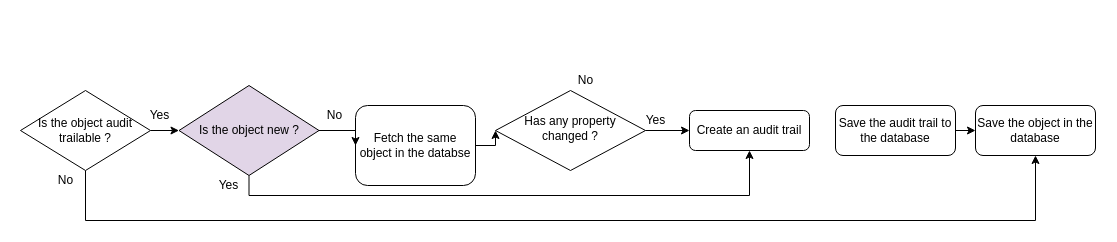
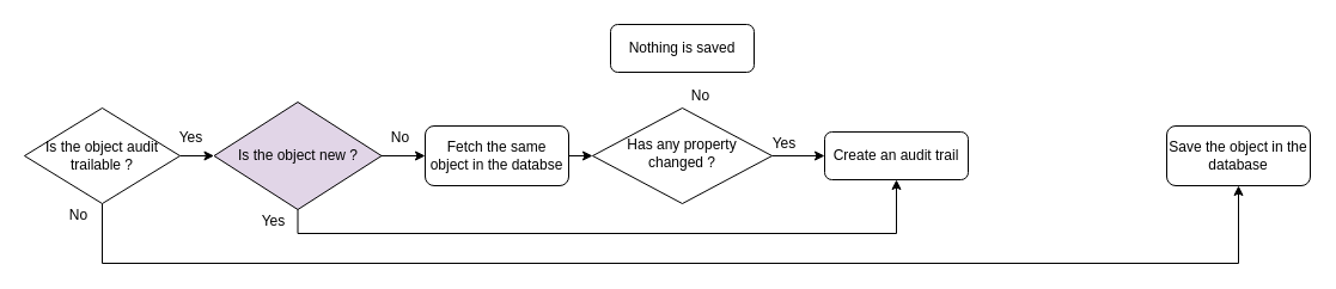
  <mxCell id="0" />
  <mxCell id="1" parent="0" />
  <mxCell id="2" style="edgeStyle=orthogonalEdgeStyle;rounded=0;orthogonalLoop=1;jettySize=auto;html=1;exitX=1;exitY=0.5;exitDx=0;exitDy=0;entryX=0;entryY=0.5;entryDx=0;entryDy=0;" edge="1" parent="1" source="3" target="10"><mxGeometry relative="1" as="geometry" /></mxCell>
  <mxCell id="3" value="Has any property changed ?" style="rhombus;whiteSpace=wrap;html=1;shadow=0;fontFamily=Helvetica;fontSize=12;align=center;strokeWidth=1;spacing=6;spacingTop=-4;" parent="1" vertex="1"><mxGeometry x="495" y="90" width="150" height="80" as="geometry" /></mxCell>
+ <mxCell id="4" value="Nothing is saved" style="rounded=1;whiteSpace=wrap;html=1;fontSize=12;glass=0;strokeWidth=1;shadow=0;" parent="1" vertex="1"><mxGeometry x="510" y="20" width="120" height="40" as="geometry" /></mxCell>
  <mxCell id="5" style="edgeStyle=orthogonalEdgeStyle;rounded=0;orthogonalLoop=1;jettySize=auto;html=1;exitX=1;exitY=0.5;exitDx=0;exitDy=0;entryX=0;entryY=0.5;entryDx=0;entryDy=0;" edge="1" parent="1" source="6" target="3"><mxGeometry relative="1" as="geometry" /></mxCell>
- <mxCell id="6" value="Fetch the same object in the databse" style="rounded=1;whiteSpace=wrap;html=1;" parent="1" vertex="1"><mxGeometry x="355" y="105" width="120" height="80" as="geometry" /></mxCell>
+ <mxCell id="6" value="Fetch the same object in the databse" style="rounded=1;whiteSpace=wrap;html=1;" parent="1" vertex="1"><mxGeometry x="355" y="105" width="120" height="50" as="geometry" /></mxCell>
  <mxCell id="7" style="edgeStyle=orthogonalEdgeStyle;rounded=0;orthogonalLoop=1;jettySize=auto;html=1;exitX=1;exitY=0.5;exitDx=0;exitDy=0;entryX=0;entryY=0.5;entryDx=0;entryDy=0;" edge="1" parent="1" source="9" target="6"><mxGeometry relative="1" as="geometry" /></mxCell>
  <mxCell id="8" style="edgeStyle=orthogonalEdgeStyle;rounded=0;orthogonalLoop=1;jettySize=auto;html=1;exitX=0.5;exitY=1;exitDx=0;exitDy=0;entryX=0.5;entryY=1;entryDx=0;entryDy=0;" edge="1" parent="1" source="9" target="10"><mxGeometry relative="1" as="geometry" /></mxCell>
  <mxCell id="9" value="Is the object new ?" style="rhombus;whiteSpace=wrap;html=1;fillColor=#e1d5e7;" parent="1" vertex="1"><mxGeometry x="178.5" y="85" width="140" height="90" as="geometry" /></mxCell>
  <mxCell id="10" value="Create an audit trail" style="rounded=1;whiteSpace=wrap;html=1;" parent="1" vertex="1"><mxGeometry x="689" y="110" width="120" height="40" as="geometry" /></mxCell>
  <mxCell id="11" value="Save the object in the database" style="rounded=1;whiteSpace=wrap;html=1;" parent="1" vertex="1"><mxGeometry x="975" y="105" width="120" height="50" as="geometry" /></mxCell>
- <mxCell id="12" style="edgeStyle=orthogonalEdgeStyle;rounded=0;orthogonalLoop=1;jettySize=auto;html=1;exitX=1;exitY=0.5;exitDx=0;exitDy=0;entryX=0;entryY=0.5;entryDx=0;entryDy=0;" edge="1" parent="1" source="13" target="11"><mxGeometry relative="1" as="geometry" /></mxCell>
- <mxCell id="13" value="Save the audit trail to the database" style="rounded=1;whiteSpace=wrap;html=1;" parent="1" vertex="1"><mxGeometry x="835" y="105" width="120" height="50" as="geometry" /></mxCell>
  <mxCell id="14" style="edgeStyle=orthogonalEdgeStyle;rounded=0;orthogonalLoop=1;jettySize=auto;html=1;exitX=1;exitY=0.5;exitDx=0;exitDy=0;entryX=0;entryY=0.5;entryDx=0;entryDy=0;" edge="1" parent="1" source="16" target="9"><mxGeometry relative="1" as="geometry" /></mxCell>
  <mxCell id="15" style="edgeStyle=orthogonalEdgeStyle;rounded=0;orthogonalLoop=1;jettySize=auto;html=1;exitX=0.5;exitY=1;exitDx=0;exitDy=0;entryX=0.5;entryY=1;entryDx=0;entryDy=0;" edge="1" parent="1" source="16" target="11"><mxGeometry relative="1" as="geometry"><Array as="points"><mxPoint x="85" y="220" /><mxPoint x="1035" y="220" /></Array></mxGeometry></mxCell>
  <mxCell id="16" value="Is the object audit trailable ?" style="rhombus;whiteSpace=wrap;html=1;" parent="1" vertex="1"><mxGeometry x="20" y="90" width="130" height="80" as="geometry" /></mxCell>
  <mxCell id="17" value="&lt;div&gt;Yes&lt;/div&gt;" style="text;html=1;align=center;verticalAlign=middle;resizable=0;points=[];autosize=1;strokeColor=none;" vertex="1" parent="1"><mxGeometry x="138.5" y="105" width="40" height="20" as="geometry" /></mxCell>
  <mxCell id="18" value="No" style="text;html=1;align=center;verticalAlign=middle;resizable=0;points=[];autosize=1;strokeColor=none;" vertex="1" parent="1"><mxGeometry x="318.5" y="105" width="30" height="20" as="geometry" /></mxCell>
  <mxCell id="19" value="&lt;div&gt;No&lt;/div&gt;" style="text;html=1;align=center;verticalAlign=middle;resizable=0;points=[];autosize=1;strokeColor=none;" vertex="1" parent="1"><mxGeometry x="570" y="70" width="30" height="20" as="geometry" /></mxCell>
  <mxCell id="20" value="No" style="text;html=1;align=center;verticalAlign=middle;resizable=0;points=[];autosize=1;strokeColor=none;" vertex="1" parent="1"><mxGeometry x="50" y="170" width="30" height="20" as="geometry" /></mxCell>
  <mxCell id="21" value="Yes" style="text;html=1;align=center;verticalAlign=middle;resizable=0;points=[];autosize=1;strokeColor=none;" vertex="1" parent="1"><mxGeometry x="635" y="110" width="40" height="20" as="geometry" /></mxCell>
  <mxCell id="22" value="Yes" style="text;html=1;align=center;verticalAlign=middle;resizable=0;points=[];autosize=1;strokeColor=none;" vertex="1" parent="1"><mxGeometry x="208" y="175" width="40" height="20" as="geometry" /></mxCell>
